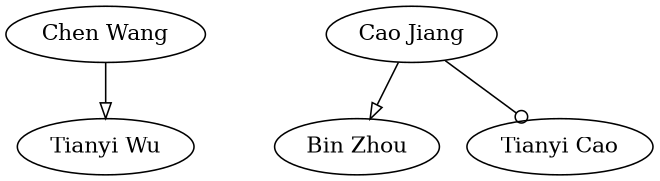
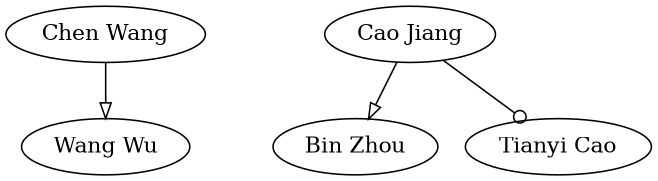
  strict digraph {
    edge [arrowhead=onormal]
    "Chen Wang"
-   "Tianyi Wu"
+   "Tianyi Wu" [label="Wang Wu"]
    n3 [label="Cao Jiang"]
    "Bin Zhou"
    n5 [label="Tianyi Cao"]
    "Chen Wang" -> "Tianyi Wu"
    n3 -> "Bin Zhou"
    n3 -> n5 [arrowhead=odot]
  }
